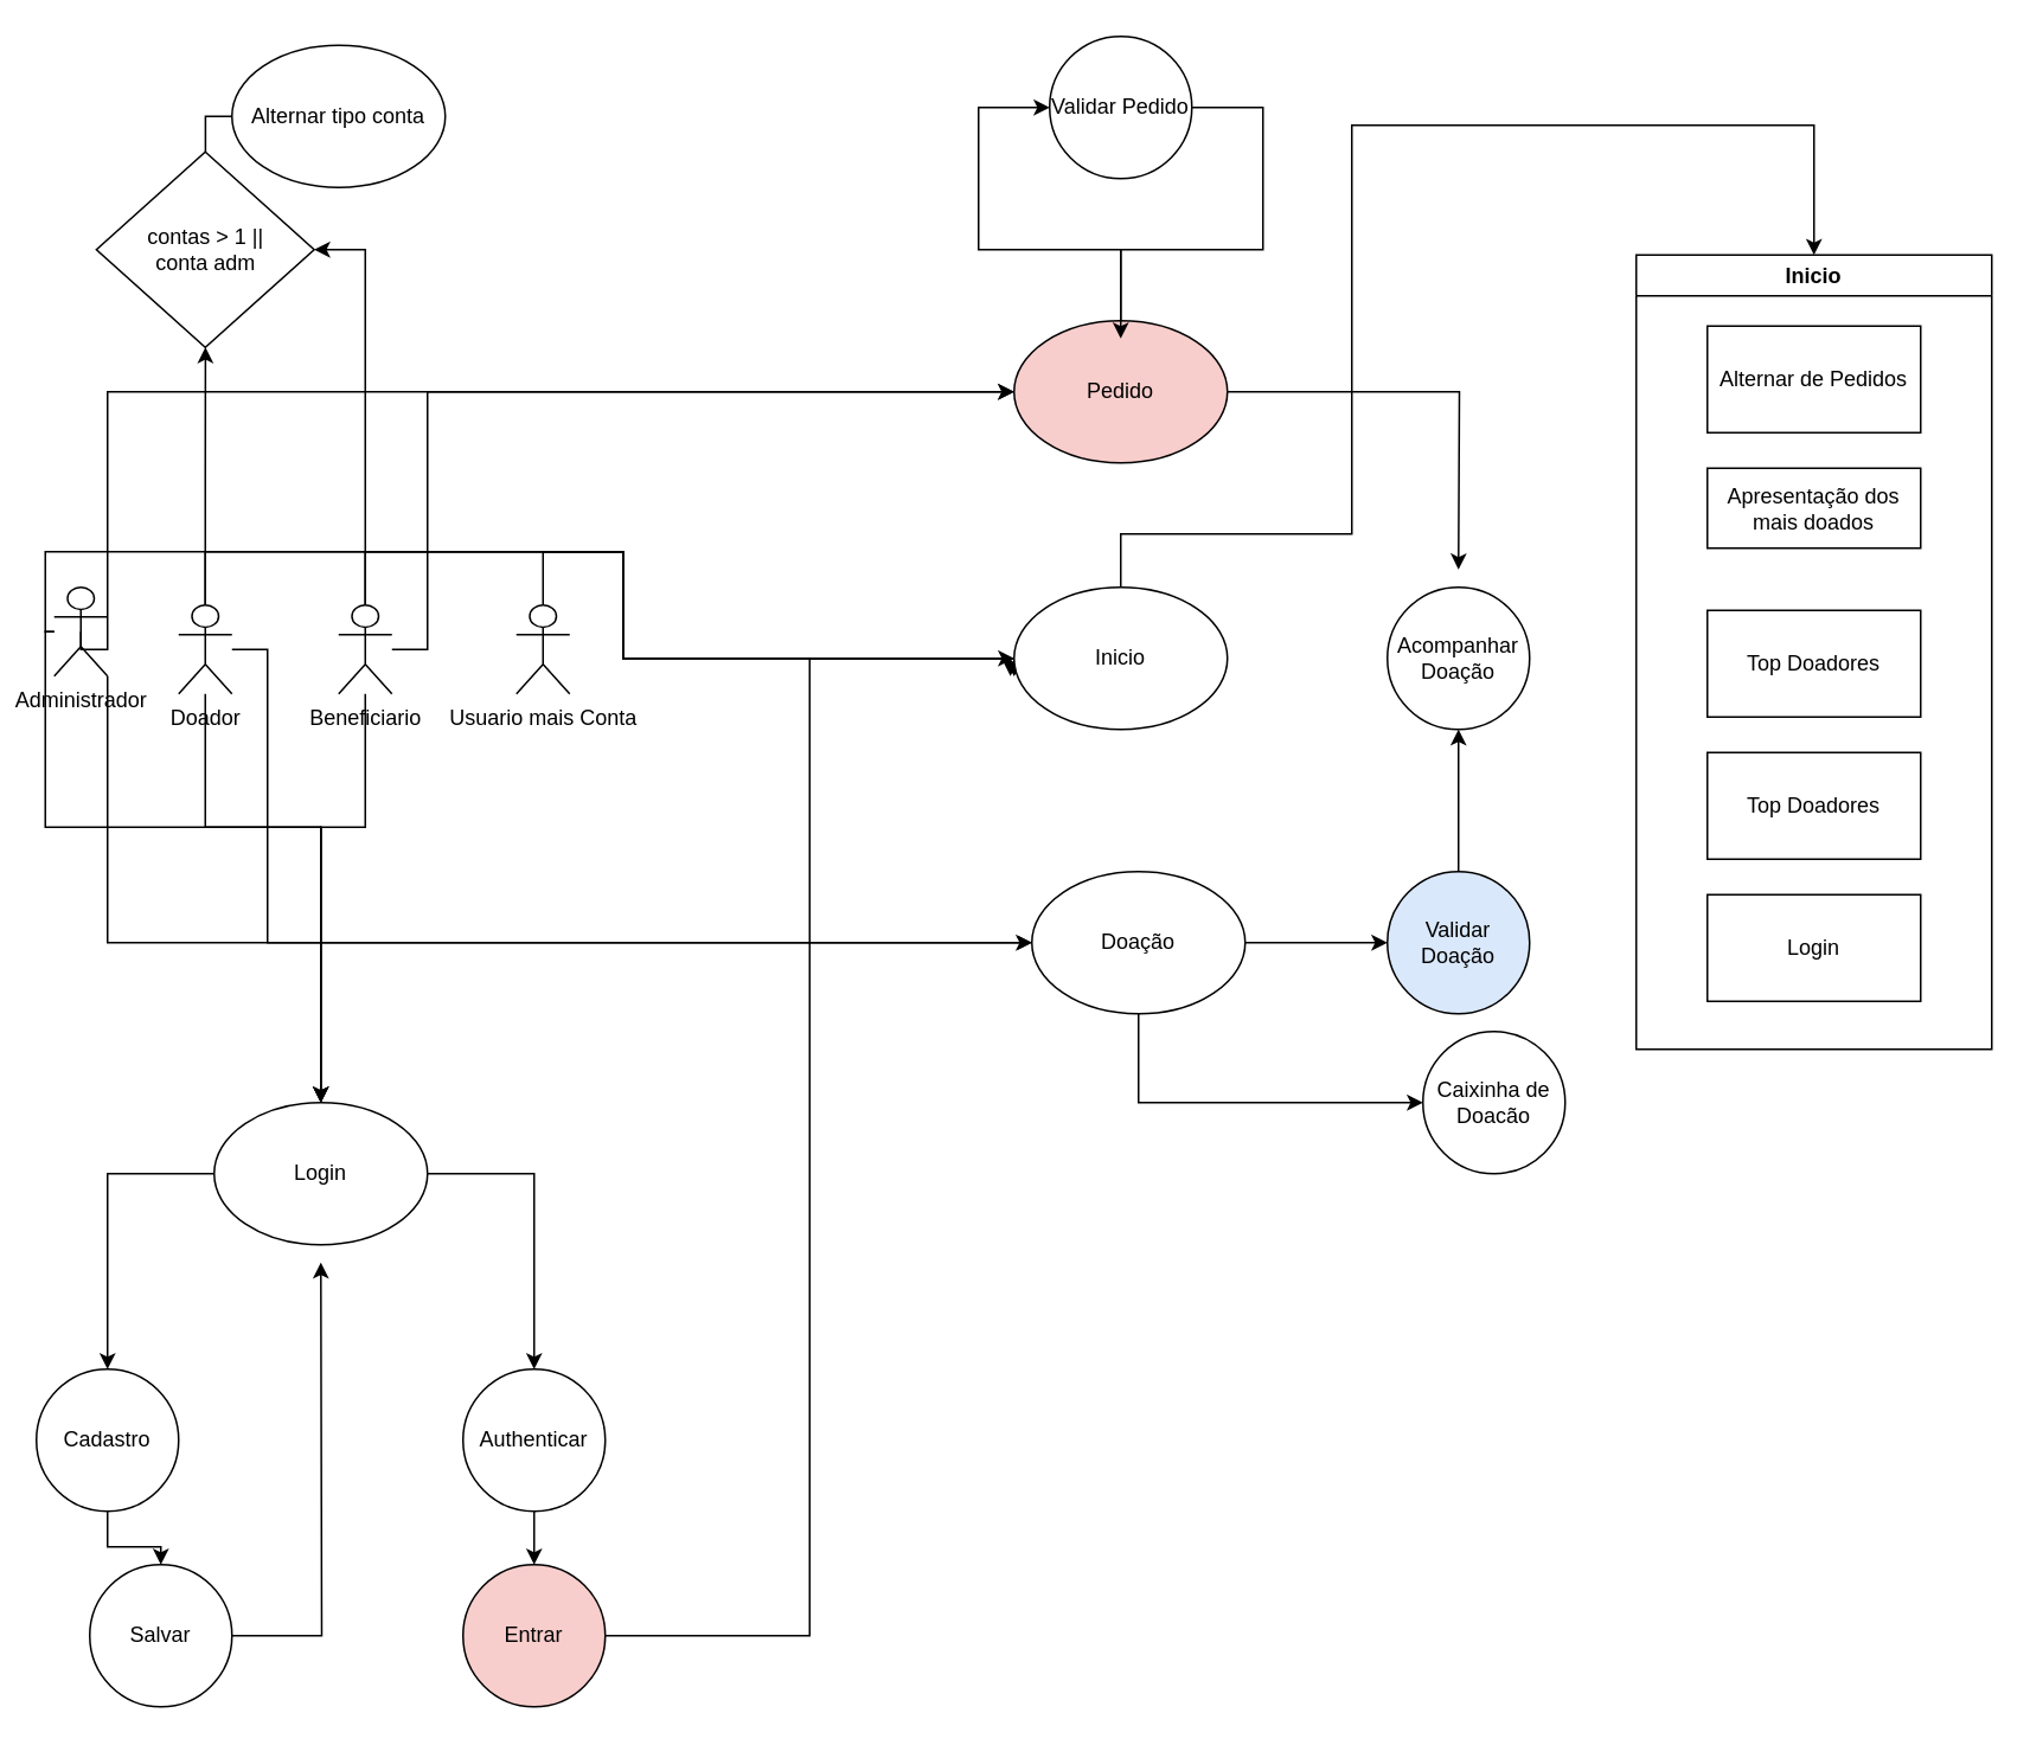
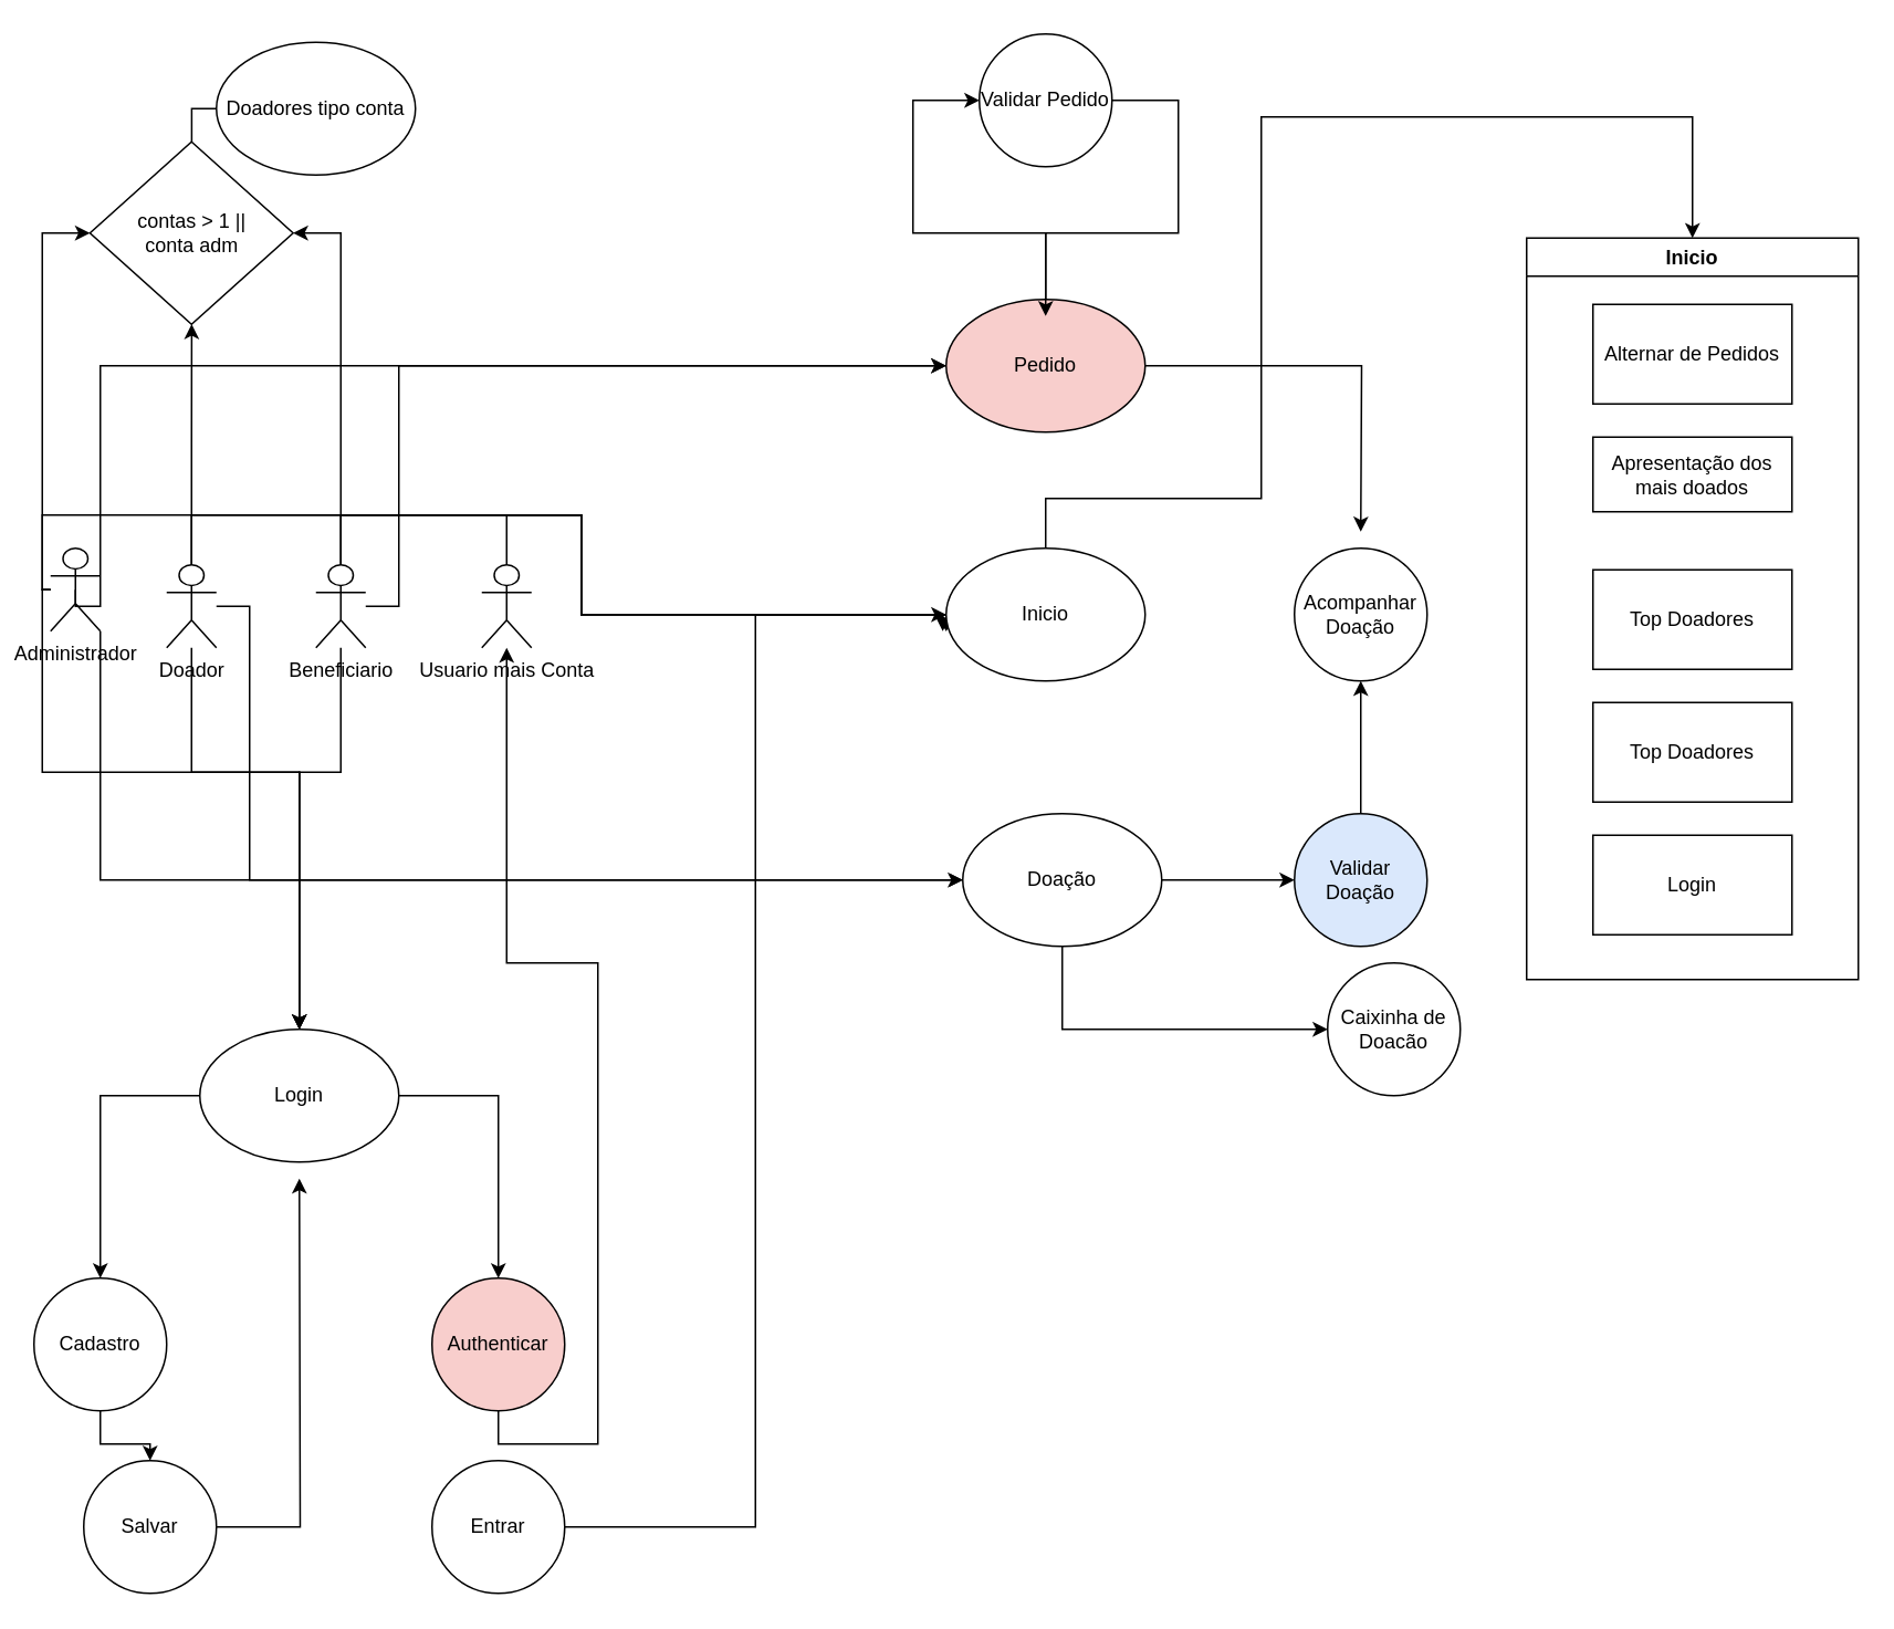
  <mxCell id="0" />
  <mxCell id="1" parent="0" />
  <mxCell id="2" style="edgeStyle=orthogonalEdgeStyle;rounded=0;orthogonalLoop=1;jettySize=auto;html=1;" parent="1" source="7" target="10" edge="1"><mxGeometry relative="1" as="geometry"><Array as="points"><mxPoint x="25" y="465" /><mxPoint x="180" y="465" /></Array></mxGeometry></mxCell>
  <mxCell id="3" style="edgeStyle=orthogonalEdgeStyle;rounded=0;orthogonalLoop=1;jettySize=auto;html=1;entryX=0;entryY=0.625;entryDx=0;entryDy=0;entryPerimeter=0;" parent="1" source="7" target="30" edge="1"><mxGeometry relative="1" as="geometry"><Array as="points"><mxPoint x="25" y="310" /><mxPoint x="350" y="310" /><mxPoint x="350" y="370" /><mxPoint x="570" y="370" /></Array></mxGeometry></mxCell>
  <mxCell id="4" style="edgeStyle=orthogonalEdgeStyle;rounded=0;orthogonalLoop=1;jettySize=auto;html=1;entryX=0;entryY=0.5;entryDx=0;entryDy=0;" parent="1" source="7" target="33" edge="1"><mxGeometry relative="1" as="geometry"><Array as="points"><mxPoint x="60" y="365" /><mxPoint x="60" y="530" /></Array></mxGeometry></mxCell>
  <mxCell id="5" style="edgeStyle=orthogonalEdgeStyle;rounded=0;orthogonalLoop=1;jettySize=auto;html=1;exitX=0.5;exitY=0.5;exitDx=0;exitDy=0;exitPerimeter=0;entryX=0;entryY=0.5;entryDx=0;entryDy=0;" parent="1" source="7" target="36" edge="1"><mxGeometry relative="1" as="geometry"><Array as="points"><mxPoint x="60" y="365" /><mxPoint x="60" y="220" /></Array></mxGeometry></mxCell>
+ <mxCell id="6" style="edgeStyle=orthogonalEdgeStyle;rounded=0;orthogonalLoop=1;jettySize=auto;html=1;" edge="1" parent="1" source="7" target="53"><mxGeometry relative="1" as="geometry"><Array as="points"><mxPoint x="25" y="140" /></Array></mxGeometry></mxCell>
  <mxCell id="7" value="Administrador" style="shape=umlActor;verticalLabelPosition=bottom;verticalAlign=top;html=1;outlineConnect=0;" parent="1" vertex="1"><mxGeometry x="30" y="330" width="30" height="50" as="geometry" /></mxCell>
  <mxCell id="8" style="edgeStyle=orthogonalEdgeStyle;rounded=0;orthogonalLoop=1;jettySize=auto;html=1;entryX=0.5;entryY=0;entryDx=0;entryDy=0;" parent="1" source="10" target="26" edge="1"><mxGeometry relative="1" as="geometry"><mxPoint x="60" y="760" as="targetPoint" /></mxGeometry></mxCell>
  <mxCell id="9" style="edgeStyle=orthogonalEdgeStyle;rounded=0;orthogonalLoop=1;jettySize=auto;html=1;entryX=0.5;entryY=0;entryDx=0;entryDy=0;" parent="1" source="10" target="22" edge="1"><mxGeometry relative="1" as="geometry" /></mxCell>
  <mxCell id="10" value="Login" style="ellipse;whiteSpace=wrap;html=1;" parent="1" vertex="1"><mxGeometry x="120" y="620" width="120" height="80" as="geometry" /></mxCell>
  <mxCell id="11" style="edgeStyle=orthogonalEdgeStyle;rounded=0;orthogonalLoop=1;jettySize=auto;html=1;entryX=0.5;entryY=0;entryDx=0;entryDy=0;" parent="1" source="15" target="10" edge="1"><mxGeometry relative="1" as="geometry"><Array as="points"><mxPoint x="115" y="465" /><mxPoint x="180" y="465" /></Array></mxGeometry></mxCell>
  <mxCell id="12" style="edgeStyle=orthogonalEdgeStyle;rounded=0;orthogonalLoop=1;jettySize=auto;html=1;exitX=0.5;exitY=0;exitDx=0;exitDy=0;exitPerimeter=0;" parent="1" edge="1"><mxGeometry relative="1" as="geometry"><mxPoint x="115" y="350" as="sourcePoint" /><mxPoint x="570" y="380" as="targetPoint" /><Array as="points"><mxPoint x="115" y="310" /><mxPoint x="350" y="310" /><mxPoint x="350" y="370" /><mxPoint x="570" y="370" /></Array></mxGeometry></mxCell>
  <mxCell id="13" style="edgeStyle=orthogonalEdgeStyle;rounded=0;orthogonalLoop=1;jettySize=auto;html=1;entryX=0;entryY=0.5;entryDx=0;entryDy=0;endArrow=open;" parent="1" source="15" target="33" edge="1"><mxGeometry relative="1" as="geometry"><Array as="points"><mxPoint x="150" y="365" /><mxPoint x="150" y="530" /></Array></mxGeometry></mxCell>
  <mxCell id="14" style="edgeStyle=orthogonalEdgeStyle;rounded=0;orthogonalLoop=1;jettySize=auto;html=1;" edge="1" parent="1" source="15" target="53"><mxGeometry relative="1" as="geometry" /></mxCell>
  <mxCell id="15" value="Doador" style="shape=umlActor;verticalLabelPosition=bottom;verticalAlign=top;html=1;outlineConnect=0;" parent="1" vertex="1"><mxGeometry x="100" y="340" width="30" height="50" as="geometry" /></mxCell>
  <mxCell id="16" style="edgeStyle=orthogonalEdgeStyle;rounded=0;orthogonalLoop=1;jettySize=auto;html=1;entryX=0.5;entryY=0;entryDx=0;entryDy=0;" parent="1" source="20" target="10" edge="1"><mxGeometry relative="1" as="geometry"><Array as="points"><mxPoint x="205" y="465" /><mxPoint x="180" y="465" /></Array></mxGeometry></mxCell>
  <mxCell id="17" style="edgeStyle=orthogonalEdgeStyle;rounded=0;orthogonalLoop=1;jettySize=auto;html=1;exitX=0.5;exitY=0;exitDx=0;exitDy=0;exitPerimeter=0;entryX=-0.017;entryY=0.625;entryDx=0;entryDy=0;entryPerimeter=0;" parent="1" source="20" target="30" edge="1"><mxGeometry relative="1" as="geometry"><Array as="points"><mxPoint x="205" y="310" /><mxPoint x="350" y="310" /><mxPoint x="350" y="370" /><mxPoint x="568" y="370" /></Array></mxGeometry></mxCell>
  <mxCell id="18" style="edgeStyle=orthogonalEdgeStyle;rounded=0;orthogonalLoop=1;jettySize=auto;html=1;entryX=0;entryY=0.5;entryDx=0;entryDy=0;" parent="1" source="20" target="36" edge="1"><mxGeometry relative="1" as="geometry"><Array as="points"><mxPoint x="240" y="365" /><mxPoint x="240" y="220" /></Array></mxGeometry></mxCell>
  <mxCell id="19" style="edgeStyle=orthogonalEdgeStyle;rounded=0;orthogonalLoop=1;jettySize=auto;html=1;" edge="1" parent="1" source="53" target="51"><mxGeometry relative="1" as="geometry"><Array as="points" /></mxGeometry></mxCell>
  <mxCell id="20" value="Beneficiario" style="shape=umlActor;verticalLabelPosition=bottom;verticalAlign=top;html=1;outlineConnect=0;" parent="1" vertex="1"><mxGeometry x="190" y="340" width="30" height="50" as="geometry" /></mxCell>
- <mxCell id="21" style="edgeStyle=orthogonalEdgeStyle;rounded=0;orthogonalLoop=1;jettySize=auto;html=1;exitX=0.5;exitY=1;exitDx=0;exitDy=0;" parent="1" source="22" target="24" edge="1"><mxGeometry relative="1" as="geometry" /></mxCell>
- <mxCell id="22" value="Authenticar" style="ellipse;whiteSpace=wrap;html=1;aspect=fixed;" parent="1" vertex="1"><mxGeometry x="260" y="770" width="80" height="80" as="geometry" /></mxCell>
+ <mxCell id="21" style="edgeStyle=orthogonalEdgeStyle;rounded=0;orthogonalLoop=1;jettySize=auto;html=1;exitX=0.5;exitY=1;exitDx=0;exitDy=0;" parent="1" source="22" target="28" edge="1"><mxGeometry relative="1" as="geometry" /></mxCell>
+ <mxCell id="22" value="Authenticar" style="ellipse;whiteSpace=wrap;html=1;aspect=fixed;fillColor=#f8cecc;" parent="1" vertex="1"><mxGeometry x="260" y="770" width="80" height="80" as="geometry" /></mxCell>
  <mxCell id="23" style="edgeStyle=orthogonalEdgeStyle;rounded=0;orthogonalLoop=1;jettySize=auto;html=1;entryX=0;entryY=0.5;entryDx=0;entryDy=0;" parent="1" source="24" target="30" edge="1"><mxGeometry relative="1" as="geometry" /></mxCell>
- <mxCell id="24" value="Entrar" style="ellipse;whiteSpace=wrap;html=1;aspect=fixed;fillColor=#f8cecc;" parent="1" vertex="1"><mxGeometry x="260" y="880" width="80" height="80" as="geometry" /></mxCell>
+ <mxCell id="24" value="Entrar" style="ellipse;whiteSpace=wrap;html=1;aspect=fixed;" parent="1" vertex="1"><mxGeometry x="260" y="880" width="80" height="80" as="geometry" /></mxCell>
  <mxCell id="25" style="edgeStyle=orthogonalEdgeStyle;rounded=0;orthogonalLoop=1;jettySize=auto;html=1;entryX=0.5;entryY=0;entryDx=0;entryDy=0;" parent="1" source="26" target="39" edge="1"><mxGeometry relative="1" as="geometry" /></mxCell>
  <mxCell id="26" value="Cadastro" style="ellipse;whiteSpace=wrap;html=1;aspect=fixed;" parent="1" vertex="1"><mxGeometry x="20" y="770" width="80" height="80" as="geometry" /></mxCell>
  <mxCell id="27" style="edgeStyle=orthogonalEdgeStyle;rounded=0;orthogonalLoop=1;jettySize=auto;html=1;entryX=0;entryY=0.613;entryDx=0;entryDy=0;entryPerimeter=0;" parent="1" source="28" target="30" edge="1"><mxGeometry relative="1" as="geometry"><Array as="points"><mxPoint x="305" y="310" /><mxPoint x="350" y="310" /><mxPoint x="350" y="370" /><mxPoint x="570" y="370" /></Array></mxGeometry></mxCell>
  <mxCell id="28" value="Usuario mais Conta" style="shape=umlActor;verticalLabelPosition=bottom;verticalAlign=top;html=1;outlineConnect=0;" parent="1" vertex="1"><mxGeometry x="290" y="340" width="30" height="50" as="geometry" /></mxCell>
  <mxCell id="29" style="edgeStyle=orthogonalEdgeStyle;rounded=0;orthogonalLoop=1;jettySize=auto;html=1;entryX=0.5;entryY=0;entryDx=0;entryDy=0;" edge="1" parent="1" source="30" target="41"><mxGeometry relative="1" as="geometry"><Array as="points"><mxPoint x="630" y="300" /><mxPoint x="760" y="300" /><mxPoint x="760" y="70" /><mxPoint x="1020" y="70" /></Array></mxGeometry></mxCell>
  <mxCell id="30" value="Inicio" style="ellipse;whiteSpace=wrap;html=1;" parent="1" vertex="1"><mxGeometry x="570" y="330" width="120" height="80" as="geometry" /></mxCell>
  <mxCell id="31" style="edgeStyle=orthogonalEdgeStyle;rounded=0;orthogonalLoop=1;jettySize=auto;html=1;exitX=1;exitY=0.5;exitDx=0;exitDy=0;entryX=0;entryY=0.5;entryDx=0;entryDy=0;" edge="1" parent="1" source="33" target="50"><mxGeometry relative="1" as="geometry" /></mxCell>
  <mxCell id="32" style="edgeStyle=orthogonalEdgeStyle;rounded=0;orthogonalLoop=1;jettySize=auto;html=1;" edge="1" parent="1" source="33" target="40"><mxGeometry relative="1" as="geometry"><Array as="points"><mxPoint x="640" y="620" /></Array></mxGeometry></mxCell>
  <mxCell id="33" value="Doação" style="ellipse;whiteSpace=wrap;html=1;" parent="1" vertex="1"><mxGeometry x="580" y="490" width="120" height="80" as="geometry" /></mxCell>
  <mxCell id="34" style="edgeStyle=orthogonalEdgeStyle;rounded=0;orthogonalLoop=1;jettySize=auto;html=1;" parent="1" source="36" edge="1"><mxGeometry relative="1" as="geometry"><mxPoint x="820" y="320" as="targetPoint" /></mxGeometry></mxCell>
  <mxCell id="35" value="" style="edgeStyle=orthogonalEdgeStyle;rounded=0;orthogonalLoop=1;jettySize=auto;html=1;" edge="1" parent="1" source="36" target="48"><mxGeometry relative="1" as="geometry"><Array as="points"><mxPoint x="630" y="140" /><mxPoint x="550" y="140" /><mxPoint x="550" y="60" /></Array></mxGeometry></mxCell>
  <mxCell id="36" value="Pedido" style="ellipse;whiteSpace=wrap;html=1;fillColor=#f8cecc;" parent="1" vertex="1"><mxGeometry x="570" y="180" width="120" height="80" as="geometry" /></mxCell>
  <mxCell id="37" value="Acompanhar&lt;br&gt;Doação" style="ellipse;whiteSpace=wrap;html=1;aspect=fixed;" parent="1" vertex="1"><mxGeometry x="780" y="330" width="80" height="80" as="geometry" /></mxCell>
  <mxCell id="38" style="edgeStyle=orthogonalEdgeStyle;rounded=0;orthogonalLoop=1;jettySize=auto;html=1;" parent="1" source="39" edge="1"><mxGeometry relative="1" as="geometry"><mxPoint x="180" y="710" as="targetPoint" /></mxGeometry></mxCell>
  <mxCell id="39" value="Salvar" style="ellipse;whiteSpace=wrap;html=1;aspect=fixed;" parent="1" vertex="1"><mxGeometry x="50" y="880" width="80" height="80" as="geometry" /></mxCell>
  <mxCell id="40" value="Caixinha de Doacão" style="ellipse;whiteSpace=wrap;html=1;" parent="1" vertex="1"><mxGeometry x="800" y="580" width="80" height="80" as="geometry" /></mxCell>
  <mxCell id="41" value="Inicio" style="swimlane;whiteSpace=wrap;html=1;" parent="1" vertex="1"><mxGeometry x="920" y="143" width="200" height="447" as="geometry" /></mxCell>
  <mxCell id="42" value="Alternar de Pedidos" style="rounded=0;whiteSpace=wrap;html=1;" parent="41" vertex="1"><mxGeometry x="40" y="40" width="120" height="60" as="geometry" /></mxCell>
  <mxCell id="43" value="Apresentação dos mais doados" style="rounded=0;whiteSpace=wrap;html=1;" parent="41" vertex="1"><mxGeometry x="40" y="120" width="120" height="45" as="geometry" /></mxCell>
  <mxCell id="44" value="Top Doadores" style="rounded=0;whiteSpace=wrap;html=1;" parent="41" vertex="1"><mxGeometry x="40" y="200" width="120" height="60" as="geometry" /></mxCell>
  <mxCell id="45" value="Top Doadores" style="rounded=0;whiteSpace=wrap;html=1;" parent="41" vertex="1"><mxGeometry x="40" y="280" width="120" height="60" as="geometry" /></mxCell>
  <mxCell id="46" value="Login" style="rounded=0;whiteSpace=wrap;html=1;" vertex="1" parent="41"><mxGeometry x="40" y="360" width="120" height="60" as="geometry" /></mxCell>
  <mxCell id="47" style="edgeStyle=orthogonalEdgeStyle;rounded=0;orthogonalLoop=1;jettySize=auto;html=1;" edge="1" parent="1" source="48"><mxGeometry relative="1" as="geometry"><mxPoint x="630" y="190" as="targetPoint" /><Array as="points"><mxPoint x="710" y="60" /><mxPoint x="710" y="140" /><mxPoint x="630" y="140" /></Array></mxGeometry></mxCell>
  <mxCell id="48" value="Validar Pedido" style="ellipse;whiteSpace=wrap;html=1;" vertex="1" parent="1"><mxGeometry x="590" y="20" width="80" height="80" as="geometry" /></mxCell>
  <mxCell id="49" style="edgeStyle=orthogonalEdgeStyle;rounded=0;orthogonalLoop=1;jettySize=auto;html=1;entryX=0.5;entryY=1;entryDx=0;entryDy=0;" edge="1" parent="1" source="50" target="37"><mxGeometry relative="1" as="geometry"><Array as="points"><mxPoint x="820" y="530" /></Array></mxGeometry></mxCell>
  <mxCell id="50" value="Validar Doação" style="ellipse;whiteSpace=wrap;html=1;fillColor=#dae8fc;" vertex="1" parent="1"><mxGeometry x="780" y="490" width="80" height="80" as="geometry" /></mxCell>
- <mxCell id="51" value="Alternar tipo conta" style="ellipse;whiteSpace=wrap;html=1;" vertex="1" parent="1"><mxGeometry x="130" y="25" width="120" height="80" as="geometry" /></mxCell>
+ <mxCell id="51" value="Doadores tipo conta" style="ellipse;whiteSpace=wrap;html=1;" vertex="1" parent="1"><mxGeometry x="130" y="25" width="120" height="80" as="geometry" /></mxCell>
  <mxCell id="52" value="" style="edgeStyle=orthogonalEdgeStyle;rounded=0;orthogonalLoop=1;jettySize=auto;html=1;" edge="1" parent="1" source="20" target="53"><mxGeometry relative="1" as="geometry"><mxPoint x="205" y="340" as="sourcePoint" /><mxPoint x="115" y="85" as="targetPoint" /><Array as="points"><mxPoint x="205" y="140" /></Array></mxGeometry></mxCell>
  <mxCell id="53" value="contas &amp;gt; 1 ||&lt;br&gt;conta adm" style="rhombus;whiteSpace=wrap;html=1;" vertex="1" parent="1"><mxGeometry x="53.75" y="85" width="122.5" height="110" as="geometry" /></mxCell>
